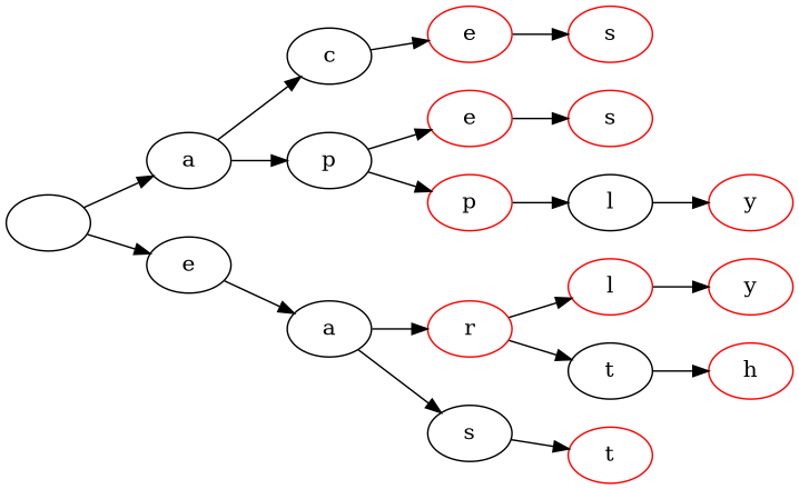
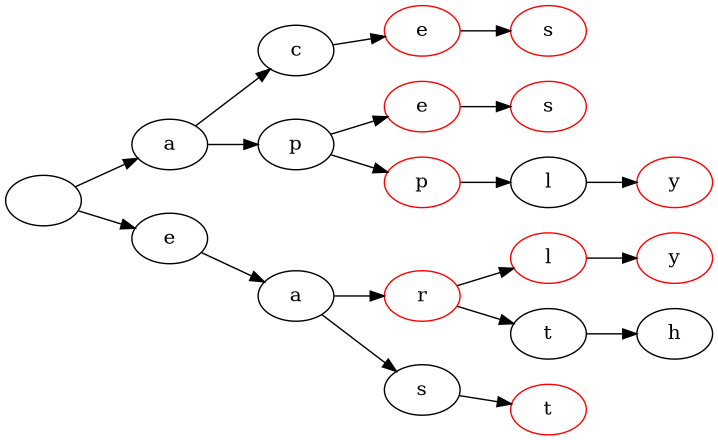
  digraph {
    rankdir=LR
    node [color=red]
    n1 [label=" " color=""]
    n2 [label=a color=""]
    n3 [label=e color=""]
    n4 [label=c color=""]
    n5 [label=p color=""]
    n6 [label=a color=""]
    n7 [label=e]
    n8 [label=e]
    n9 [label=p]
    n10 [label=r]
    n11 [label=s color=""]
    n12 [label=s]
    n13 [label=s]
    n14 [label=l color=""]
    n15 [label=l]
    n16 [label=t color=""]
    n17 [label=t]
    n18 [label=y]
    n19 [label=y]
-   n20 [label=h]
+   n20 [color=black label=h]
    n1 -> n2
    n1 -> n3
    n2 -> n4
    n2 -> n5
    n3 -> n6
    n4 -> n7
    n5 -> n8
    n5 -> n9
    n6 -> n10
    n6 -> n11
    n7 -> n12
    n8 -> n13
    n9 -> n14
    n10 -> n15
    n10 -> n16
    n11 -> n17
    n14 -> n18
    n15 -> n19
    n16 -> n20
  }
